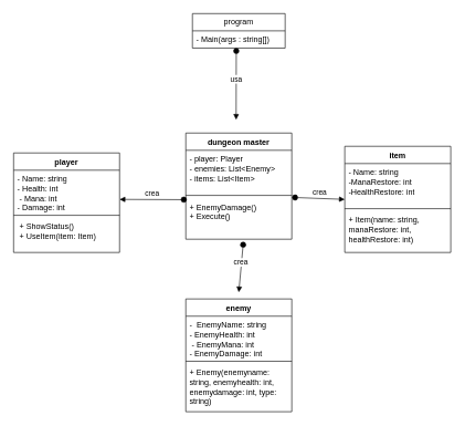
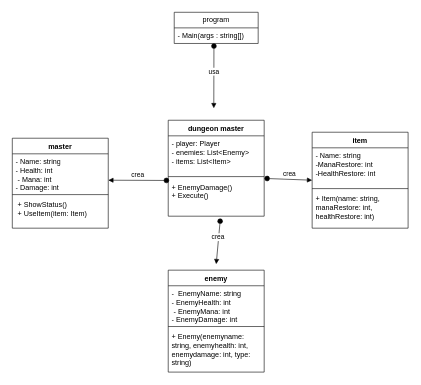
  <mxCell id="0" />
  <mxCell id="1" parent="0" />
  <mxCell id="2" value="program" style="swimlane;fontStyle=0;childLayout=stackLayout;horizontal=1;startSize=26;fillColor=none;horizontalStack=0;resizeParent=1;resizeParentMax=0;resizeLast=0;collapsible=1;marginBottom=0;whiteSpace=wrap;html=1;" vertex="1" parent="1"><mxGeometry x="290" y="20" width="140" height="52" as="geometry" /></mxCell>
  <mxCell id="3" value="- Main(args :&amp;nbsp;&lt;span class=&quot;hljs-built_in&quot;&gt;string&lt;/span&gt;[])&amp;nbsp;" style="text;strokeColor=none;fillColor=none;align=left;verticalAlign=top;spacingLeft=4;spacingRight=4;overflow=hidden;rotatable=0;points=[[0,0.5],[1,0.5]];portConstraint=eastwest;whiteSpace=wrap;html=1;" vertex="1" parent="2"><mxGeometry y="26" width="140" height="26" as="geometry" /></mxCell>
  <mxCell id="4" value="usa" style="html=1;verticalAlign=bottom;startArrow=oval;startFill=1;endArrow=block;startSize=8;curved=0;rounded=0;exitX=0.473;exitY=1.169;exitDx=0;exitDy=0;exitPerimeter=0;" edge="1" parent="1" source="3"><mxGeometry width="60" relative="1" as="geometry"><mxPoint x="220" y="220" as="sourcePoint" /><mxPoint x="356" y="180" as="targetPoint" /></mxGeometry></mxCell>
  <mxCell id="5" value="dungeon master" style="swimlane;fontStyle=1;align=center;verticalAlign=top;childLayout=stackLayout;horizontal=1;startSize=26;horizontalStack=0;resizeParent=1;resizeParentMax=0;resizeLast=0;collapsible=1;marginBottom=0;whiteSpace=wrap;html=1;" vertex="1" parent="1"><mxGeometry x="280" y="200" width="160" height="160" as="geometry" /></mxCell>
  <mxCell id="6" value="- player: Player&lt;div&gt;- enemies:&amp;nbsp;List&amp;lt;Enemy&amp;gt;&lt;/div&gt;&lt;div&gt;- items: List&amp;lt;Item&amp;gt;&lt;/div&gt;&lt;div&gt;&amp;nbsp;&lt;br&gt;&lt;/div&gt;" style="text;strokeColor=none;fillColor=none;align=left;verticalAlign=top;spacingLeft=4;spacingRight=4;overflow=hidden;rotatable=0;points=[[0,0.5],[1,0.5]];portConstraint=eastwest;whiteSpace=wrap;html=1;" vertex="1" parent="5"><mxGeometry y="26" width="160" height="64" as="geometry" /></mxCell>
  <mxCell id="7" value="" style="line;strokeWidth=1;fillColor=none;align=left;verticalAlign=middle;spacingTop=-1;spacingLeft=3;spacingRight=3;rotatable=0;labelPosition=right;points=[];portConstraint=eastwest;strokeColor=inherit;" vertex="1" parent="5"><mxGeometry y="90" width="160" height="8" as="geometry" /></mxCell>
  <mxCell id="8" value="+ EnemyDamage() &lt;div&gt;+ Execute()&lt;br&gt;&lt;/div&gt;" style="text;strokeColor=none;fillColor=none;align=left;verticalAlign=top;spacingLeft=4;spacingRight=4;overflow=hidden;rotatable=0;points=[[0,0.5],[1,0.5]];portConstraint=eastwest;whiteSpace=wrap;html=1;" vertex="1" parent="5"><mxGeometry y="98" width="160" height="62" as="geometry" /></mxCell>
  <mxCell id="9" value="crea" style="html=1;verticalAlign=bottom;startArrow=oval;startFill=1;endArrow=block;startSize=8;curved=0;rounded=0;exitX=-0.019;exitY=0.039;exitDx=0;exitDy=0;exitPerimeter=0;" edge="1" parent="1" source="8"><mxGeometry x="-0.01" width="60" relative="1" as="geometry"><mxPoint x="350" y="370" as="sourcePoint" /><mxPoint x="180" y="300" as="targetPoint" /><mxPoint as="offset" /></mxGeometry></mxCell>
- <mxCell id="10" value="player" style="swimlane;fontStyle=1;align=center;verticalAlign=top;childLayout=stackLayout;horizontal=1;startSize=26;horizontalStack=0;resizeParent=1;resizeParentMax=0;resizeLast=0;collapsible=1;marginBottom=0;whiteSpace=wrap;html=1;" vertex="1" parent="1"><mxGeometry x="20" y="230" width="160" height="150" as="geometry" /></mxCell>
+ <mxCell id="10" value="master" style="swimlane;fontStyle=1;align=center;verticalAlign=top;childLayout=stackLayout;horizontal=1;startSize=26;horizontalStack=0;resizeParent=1;resizeParentMax=0;resizeLast=0;collapsible=1;marginBottom=0;whiteSpace=wrap;html=1;" vertex="1" parent="1"><mxGeometry x="20" y="230" width="160" height="150" as="geometry" /></mxCell>
  <mxCell id="11" value="&lt;div&gt;- Name: &lt;span class=&quot;hljs-built_in&quot;&gt;string&lt;/span&gt;&lt;br&gt;&lt;/div&gt;&lt;div&gt;&lt;span class=&quot;hljs-built_in&quot;&gt;- Health: int&lt;/span&gt;&lt;/div&gt;&lt;div&gt;&lt;span class=&quot;hljs-built_in&quot;&gt;&amp;nbsp;- Mana: int &lt;br&gt;&lt;/span&gt;&lt;/div&gt;&lt;div&gt;&lt;span class=&quot;hljs-built_in&quot;&gt;- Damage: int&amp;nbsp;&lt;br&gt;&lt;/span&gt;&lt;/div&gt;" style="text;strokeColor=none;fillColor=none;align=left;verticalAlign=top;spacingLeft=4;spacingRight=4;overflow=hidden;rotatable=0;points=[[0,0.5],[1,0.5]];portConstraint=eastwest;whiteSpace=wrap;html=1;" vertex="1" parent="10"><mxGeometry y="26" width="160" height="64" as="geometry" /></mxCell>
  <mxCell id="12" value="" style="line;strokeWidth=1;fillColor=none;align=left;verticalAlign=middle;spacingTop=-1;spacingLeft=3;spacingRight=3;rotatable=0;labelPosition=right;points=[];portConstraint=eastwest;strokeColor=inherit;" vertex="1" parent="10"><mxGeometry y="90" width="160" height="8" as="geometry" /></mxCell>
  <mxCell id="13" value="&amp;nbsp;+ ShowStatus()&lt;div&gt;&amp;nbsp;+ UseItem(item: Item)&lt;/div&gt;" style="text;strokeColor=none;fillColor=none;align=left;verticalAlign=top;spacingLeft=4;spacingRight=4;overflow=hidden;rotatable=0;points=[[0,0.5],[1,0.5]];portConstraint=eastwest;whiteSpace=wrap;html=1;" vertex="1" parent="10"><mxGeometry y="98" width="160" height="52" as="geometry" /></mxCell>
  <mxCell id="14" value="enemy" style="swimlane;fontStyle=1;align=center;verticalAlign=top;childLayout=stackLayout;horizontal=1;startSize=26;horizontalStack=0;resizeParent=1;resizeParentMax=0;resizeLast=0;collapsible=1;marginBottom=0;whiteSpace=wrap;html=1;" vertex="1" parent="1"><mxGeometry x="280" y="450" width="160" height="170" as="geometry" /></mxCell>
  <mxCell id="15" value="&lt;div&gt;- &amp;nbsp;EnemyName: &lt;span class=&quot;hljs-built_in&quot;&gt;string&lt;/span&gt;&lt;br&gt;&lt;/div&gt;&lt;div&gt;&lt;span class=&quot;hljs-built_in&quot;&gt;-&amp;nbsp;&lt;/span&gt;&lt;span style=&quot;background-color: initial;&quot;&gt;Enemy&lt;/span&gt;&lt;span style=&quot;background-color: initial;&quot;&gt;Health: int&lt;/span&gt;&lt;/div&gt;&lt;div&gt;&lt;span class=&quot;hljs-built_in&quot;&gt;&amp;nbsp;-&amp;nbsp;&lt;/span&gt;&lt;span style=&quot;background-color: initial;&quot;&gt;Enemy&lt;/span&gt;&lt;span style=&quot;background-color: initial;&quot;&gt;Mana: int&lt;/span&gt;&lt;/div&gt;&lt;div&gt;&lt;span class=&quot;hljs-built_in&quot;&gt;-&amp;nbsp;&lt;/span&gt;&lt;span style=&quot;background-color: initial;&quot;&gt;Enemy&lt;/span&gt;&lt;span style=&quot;background-color: initial;&quot;&gt;Damage: int&amp;nbsp;&lt;/span&gt;&lt;/div&gt;" style="text;strokeColor=none;fillColor=none;align=left;verticalAlign=top;spacingLeft=4;spacingRight=4;overflow=hidden;rotatable=0;points=[[0,0.5],[1,0.5]];portConstraint=eastwest;whiteSpace=wrap;html=1;" vertex="1" parent="14"><mxGeometry y="26" width="160" height="64" as="geometry" /></mxCell>
  <mxCell id="16" value="" style="line;strokeWidth=1;fillColor=none;align=left;verticalAlign=middle;spacingTop=-1;spacingLeft=3;spacingRight=3;rotatable=0;labelPosition=right;points=[];portConstraint=eastwest;strokeColor=inherit;" vertex="1" parent="14"><mxGeometry y="90" width="160" height="8" as="geometry" /></mxCell>
  <mxCell id="17" value="+ Enemy(enemyname: &lt;span class=&quot;hljs-built_in&quot;&gt;string&lt;/span&gt;, enemyhealth: int, enemydamage: int, &lt;span class=&quot;hljs-built_in&quot;&gt;type&lt;/span&gt;: &lt;span class=&quot;hljs-built_in&quot;&gt;string&lt;/span&gt;)" style="text;strokeColor=none;fillColor=none;align=left;verticalAlign=top;spacingLeft=4;spacingRight=4;overflow=hidden;rotatable=0;points=[[0,0.5],[1,0.5]];portConstraint=eastwest;whiteSpace=wrap;html=1;" vertex="1" parent="14"><mxGeometry y="98" width="160" height="72" as="geometry" /></mxCell>
  <mxCell id="18" value="crea" style="html=1;verticalAlign=bottom;startArrow=oval;startFill=1;endArrow=block;startSize=8;curved=0;rounded=0;exitX=0.541;exitY=1.135;exitDx=0;exitDy=0;exitPerimeter=0;" edge="1" parent="1" source="8"><mxGeometry x="-0.01" width="60" relative="1" as="geometry"><mxPoint x="287" y="310" as="sourcePoint" /><mxPoint x="360" y="440" as="targetPoint" /><mxPoint as="offset" /></mxGeometry></mxCell>
  <mxCell id="19" value="crea" style="html=1;verticalAlign=bottom;startArrow=oval;startFill=1;endArrow=block;startSize=8;curved=0;rounded=0;exitX=1.031;exitY=-0.013;exitDx=0;exitDy=0;exitPerimeter=0;" edge="1" parent="1" source="8"><mxGeometry x="-0.01" width="60" relative="1" as="geometry"><mxPoint x="377" y="378" as="sourcePoint" /><mxPoint x="520" y="300" as="targetPoint" /><mxPoint as="offset" /></mxGeometry></mxCell>
  <mxCell id="20" value="item" style="swimlane;fontStyle=1;align=center;verticalAlign=top;childLayout=stackLayout;horizontal=1;startSize=26;horizontalStack=0;resizeParent=1;resizeParentMax=0;resizeLast=0;collapsible=1;marginBottom=0;whiteSpace=wrap;html=1;" vertex="1" parent="1"><mxGeometry x="520" y="220" width="160" height="160" as="geometry" /></mxCell>
  <mxCell id="21" value="&lt;div&gt;- Name: string&lt;/div&gt;&lt;div&gt;-ManaRestore: int&lt;/div&gt;&lt;div&gt;-HealthRestore: int&lt;/div&gt;&lt;div&gt;&lt;br&gt;&lt;/div&gt;" style="text;strokeColor=none;fillColor=none;align=left;verticalAlign=top;spacingLeft=4;spacingRight=4;overflow=hidden;rotatable=0;points=[[0,0.5],[1,0.5]];portConstraint=eastwest;whiteSpace=wrap;html=1;" vertex="1" parent="20"><mxGeometry y="26" width="160" height="64" as="geometry" /></mxCell>
  <mxCell id="22" value="" style="line;strokeWidth=1;fillColor=none;align=left;verticalAlign=middle;spacingTop=-1;spacingLeft=3;spacingRight=3;rotatable=0;labelPosition=right;points=[];portConstraint=eastwest;strokeColor=inherit;" vertex="1" parent="20"><mxGeometry y="90" width="160" height="8" as="geometry" /></mxCell>
  <mxCell id="23" value="&lt;div&gt;+ Item(name: &lt;span class=&quot;hljs-built_in&quot;&gt;string&lt;/span&gt;, manaRestore: int, healthRestore: int)&lt;br&gt;&lt;/div&gt;" style="text;strokeColor=none;fillColor=none;align=left;verticalAlign=top;spacingLeft=4;spacingRight=4;overflow=hidden;rotatable=0;points=[[0,0.5],[1,0.5]];portConstraint=eastwest;whiteSpace=wrap;html=1;" vertex="1" parent="20"><mxGeometry y="98" width="160" height="62" as="geometry" /></mxCell>
